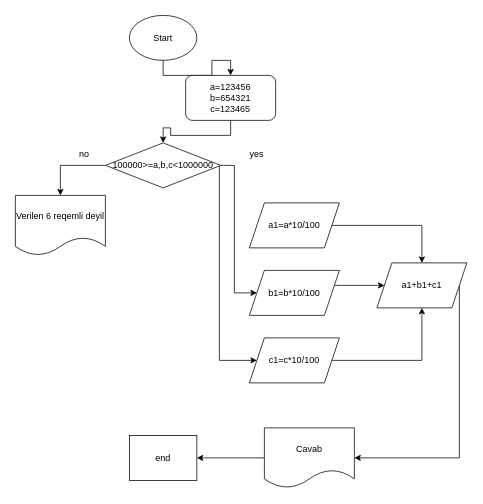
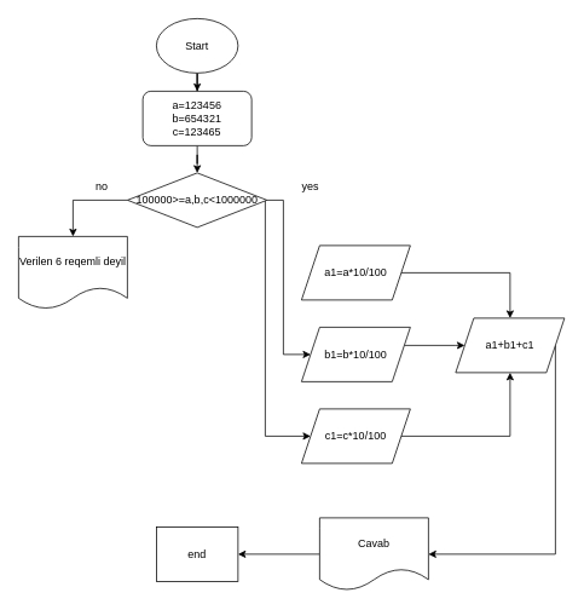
  <mxCell id="0" />
  <mxCell id="1" parent="0" />
  <mxCell id="2" style="edgeStyle=orthogonalEdgeStyle;rounded=0;orthogonalLoop=1;jettySize=auto;html=1;entryX=0.5;entryY=0;entryDx=0;entryDy=0;" edge="1" parent="1" source="3" target="6"><mxGeometry relative="1" as="geometry" /></mxCell>
  <mxCell id="3" value="Start" style="ellipse;whiteSpace=wrap;html=1;" vertex="1" parent="1"><mxGeometry x="172" y="20" width="90" height="60" as="geometry" /></mxCell>
  <mxCell id="4" value="end" style="whiteSpace=wrap;html=1;rounded=0;" vertex="1" parent="1"><mxGeometry x="172.01" y="580" width="90" height="60" as="geometry" /></mxCell>
  <mxCell id="5" style="edgeStyle=orthogonalEdgeStyle;rounded=0;orthogonalLoop=1;jettySize=auto;html=1;entryX=0.5;entryY=0;entryDx=0;entryDy=0;" edge="1" parent="1" source="6" target="10"><mxGeometry relative="1" as="geometry" /></mxCell>
- <mxCell id="6" value="a=123456&lt;br&gt;b=654321&lt;br&gt;c=123465" style="rounded=1;whiteSpace=wrap;html=1;" vertex="1" parent="1"><mxGeometry x="247" y="100" width="120" height="60" as="geometry" /></mxCell>
+ <mxCell id="6" value="a=123456&lt;br&gt;b=654321&lt;br&gt;c=123465" style="rounded=1;whiteSpace=wrap;html=1;" vertex="1" parent="1"><mxGeometry x="157" y="100" width="120" height="60" as="geometry" /></mxCell>
  <mxCell id="7" style="edgeStyle=orthogonalEdgeStyle;rounded=0;orthogonalLoop=1;jettySize=auto;html=1;entryX=0.5;entryY=0;entryDx=0;entryDy=0;" edge="1" parent="1" source="10" target="11"><mxGeometry relative="1" as="geometry" /></mxCell>
  <mxCell id="8" style="edgeStyle=orthogonalEdgeStyle;rounded=0;orthogonalLoop=1;jettySize=auto;html=1;entryX=0;entryY=0.5;entryDx=0;entryDy=0;" edge="1" parent="1" source="10" target="16"><mxGeometry relative="1" as="geometry"><mxPoint x="322" y="410" as="targetPoint" /><Array as="points"><mxPoint x="312" y="220" /><mxPoint x="312" y="390" /></Array></mxGeometry></mxCell>
  <mxCell id="9" style="edgeStyle=orthogonalEdgeStyle;rounded=0;orthogonalLoop=1;jettySize=auto;html=1;entryX=0;entryY=0.5;entryDx=0;entryDy=0;" edge="1" parent="1" source="10" target="18"><mxGeometry relative="1" as="geometry"><Array as="points"><mxPoint x="292" y="480" /></Array></mxGeometry></mxCell>
  <mxCell id="10" value="100000&amp;gt;=a,b,c&amp;lt;1000000" style="rhombus;whiteSpace=wrap;html=1;" vertex="1" parent="1"><mxGeometry x="140.13" y="190" width="153.75" height="60" as="geometry" /></mxCell>
  <mxCell id="11" value="Verilen 6 reqemli deyil" style="shape=document;whiteSpace=wrap;html=1;boundedLbl=1;" vertex="1" parent="1"><mxGeometry x="20" y="260" width="120" height="80" as="geometry" /></mxCell>
  <mxCell id="12" value="no" style="text;html=1;strokeColor=none;fillColor=none;align=center;verticalAlign=middle;whiteSpace=wrap;rounded=0;" vertex="1" parent="1"><mxGeometry x="82" y="190" width="60" height="30" as="geometry" /></mxCell>
  <mxCell id="13" style="edgeStyle=orthogonalEdgeStyle;rounded=0;orthogonalLoop=1;jettySize=auto;html=1;entryX=0.5;entryY=0;entryDx=0;entryDy=0;" edge="1" parent="1" source="14" target="20"><mxGeometry relative="1" as="geometry" /></mxCell>
  <mxCell id="14" value="a1=a*10/100" style="shape=parallelogram;perimeter=parallelogramPerimeter;whiteSpace=wrap;html=1;fixedSize=1;" vertex="1" parent="1"><mxGeometry x="332" y="270" width="120" height="60" as="geometry" /></mxCell>
  <mxCell id="15" style="edgeStyle=orthogonalEdgeStyle;rounded=0;orthogonalLoop=1;jettySize=auto;html=1;entryX=0;entryY=0.5;entryDx=0;entryDy=0;" edge="1" parent="1" source="16" target="20"><mxGeometry relative="1" as="geometry"><Array as="points"><mxPoint x="502" y="380" /><mxPoint x="502" y="380" /></Array></mxGeometry></mxCell>
  <mxCell id="16" value="b1=b*10/100" style="shape=parallelogram;perimeter=parallelogramPerimeter;whiteSpace=wrap;html=1;fixedSize=1;" vertex="1" parent="1"><mxGeometry x="332" y="360" width="120" height="60" as="geometry" /></mxCell>
  <mxCell id="17" style="edgeStyle=orthogonalEdgeStyle;rounded=0;orthogonalLoop=1;jettySize=auto;html=1;entryX=0.5;entryY=1;entryDx=0;entryDy=0;" edge="1" parent="1" source="18" target="20"><mxGeometry relative="1" as="geometry" /></mxCell>
  <mxCell id="18" value="c1=c*10/100" style="shape=parallelogram;perimeter=parallelogramPerimeter;whiteSpace=wrap;html=1;fixedSize=1;" vertex="1" parent="1"><mxGeometry x="332" y="450" width="120" height="60" as="geometry" /></mxCell>
  <mxCell id="19" style="edgeStyle=orthogonalEdgeStyle;rounded=0;orthogonalLoop=1;jettySize=auto;html=1;entryX=1;entryY=0.5;entryDx=0;entryDy=0;" edge="1" parent="1" source="20" target="23"><mxGeometry relative="1" as="geometry"><Array as="points"><mxPoint x="612" y="610" /></Array></mxGeometry></mxCell>
  <mxCell id="20" value="a1+b1+c1" style="shape=parallelogram;perimeter=parallelogramPerimeter;whiteSpace=wrap;html=1;fixedSize=1;" vertex="1" parent="1"><mxGeometry x="502" y="350" width="120" height="60" as="geometry" /></mxCell>
  <mxCell id="21" value="yes" style="text;html=1;strokeColor=none;fillColor=none;align=center;verticalAlign=middle;whiteSpace=wrap;rounded=0;" vertex="1" parent="1"><mxGeometry x="312" y="190" width="60" height="30" as="geometry" /></mxCell>
  <mxCell id="22" style="edgeStyle=orthogonalEdgeStyle;rounded=0;orthogonalLoop=1;jettySize=auto;html=1;entryX=1;entryY=0.5;entryDx=0;entryDy=0;" edge="1" parent="1" source="23" target="4"><mxGeometry relative="1" as="geometry" /></mxCell>
  <mxCell id="23" value="Cavab" style="shape=document;whiteSpace=wrap;html=1;boundedLbl=1;" vertex="1" parent="1"><mxGeometry x="352" y="570" width="120" height="80" as="geometry" /></mxCell>
